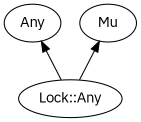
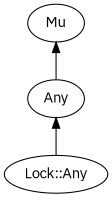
  digraph {
    bgcolor="#FFFFFF"
    fontname="IBM Plex Sans"
    rankdir=BT
    splines=polyline
    node [color="#000000" fontcolor="#000000" fontname="IBM Plex Sans"]
    edge [color="#000000" fontname="IBM Plex Sans"]
    n1 [label="Lock::Any"]
    Any
    Mu
    n1 -> Any
-   n1 -> Mu
+   Any -> Mu
  }
